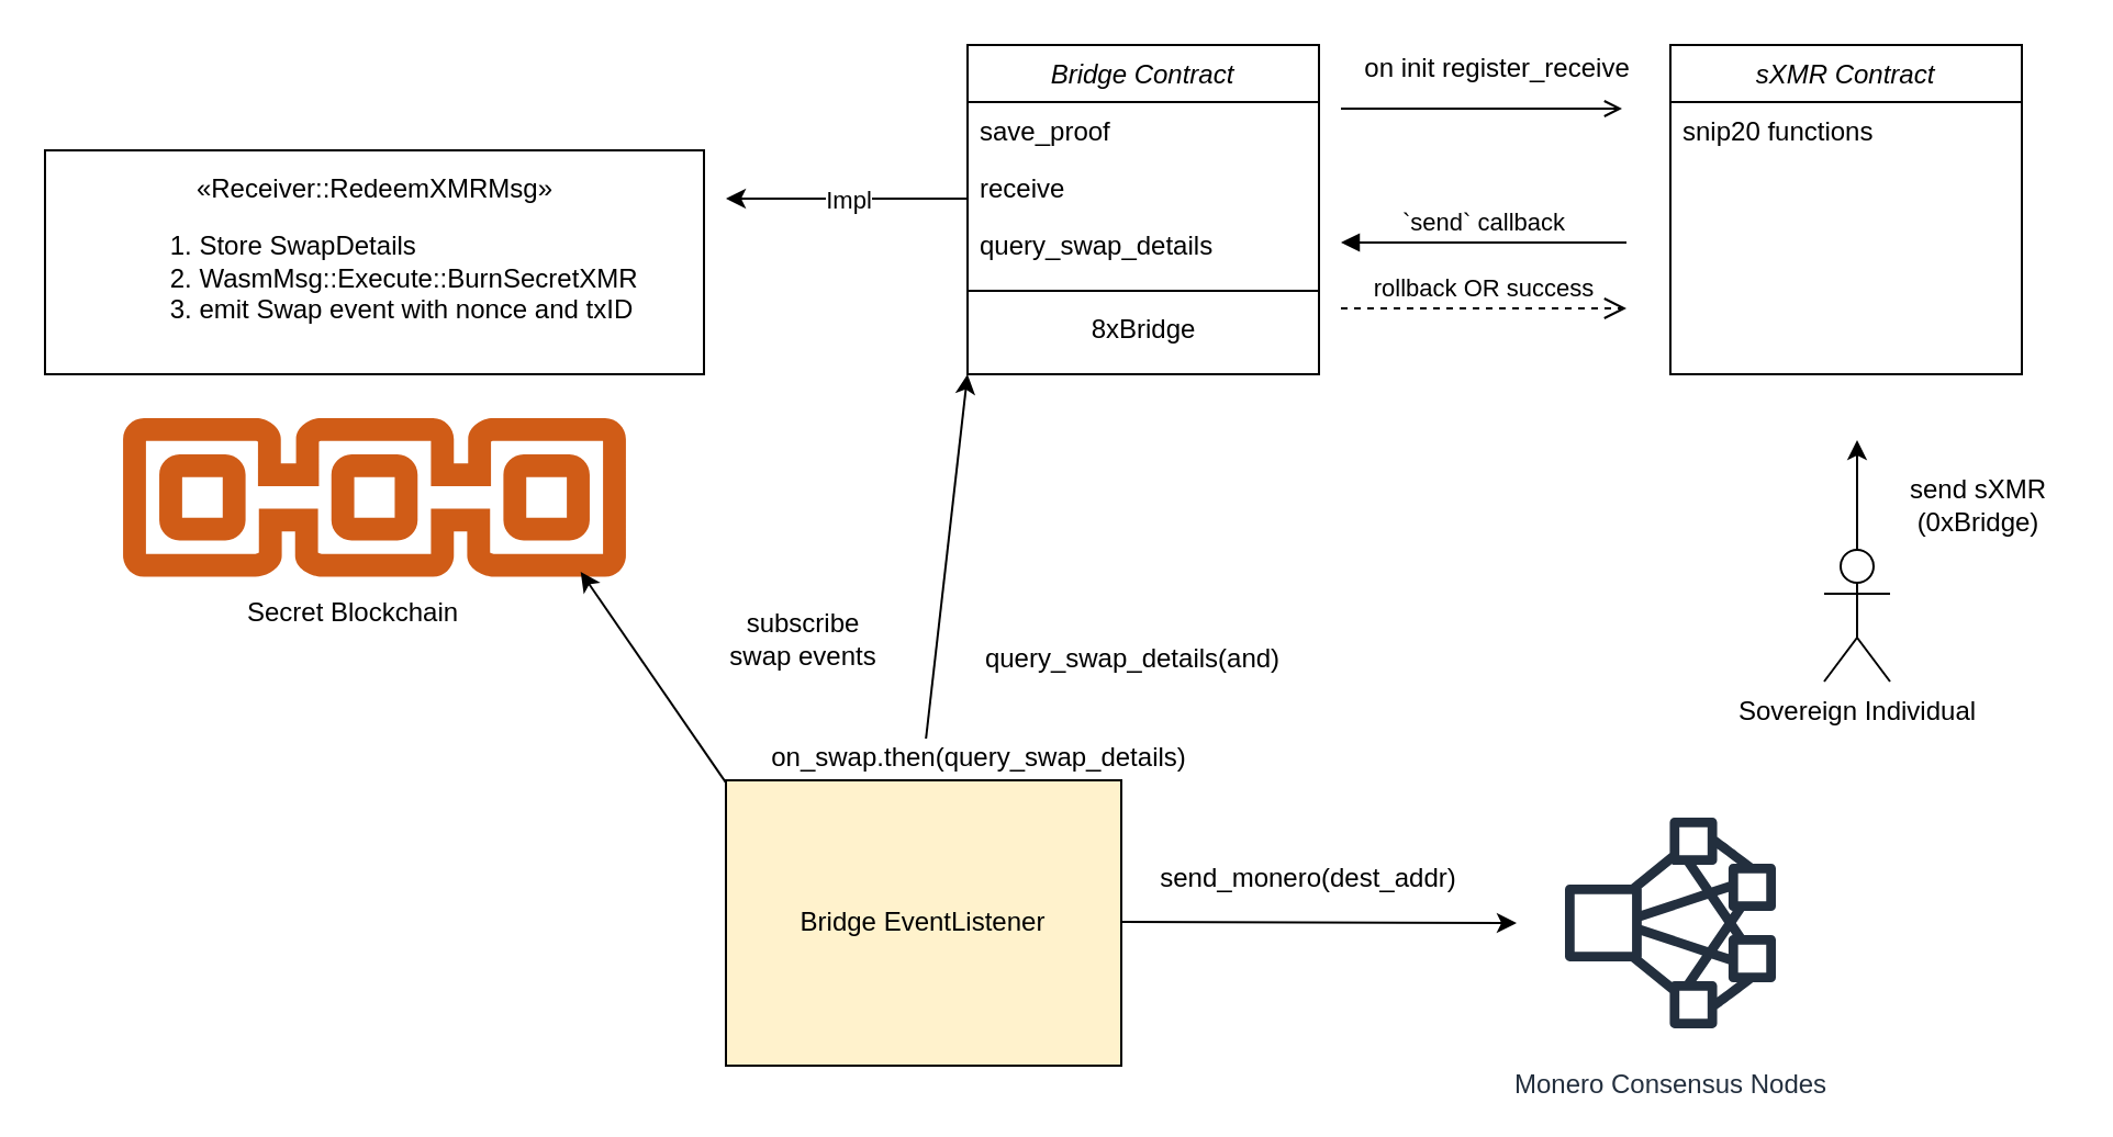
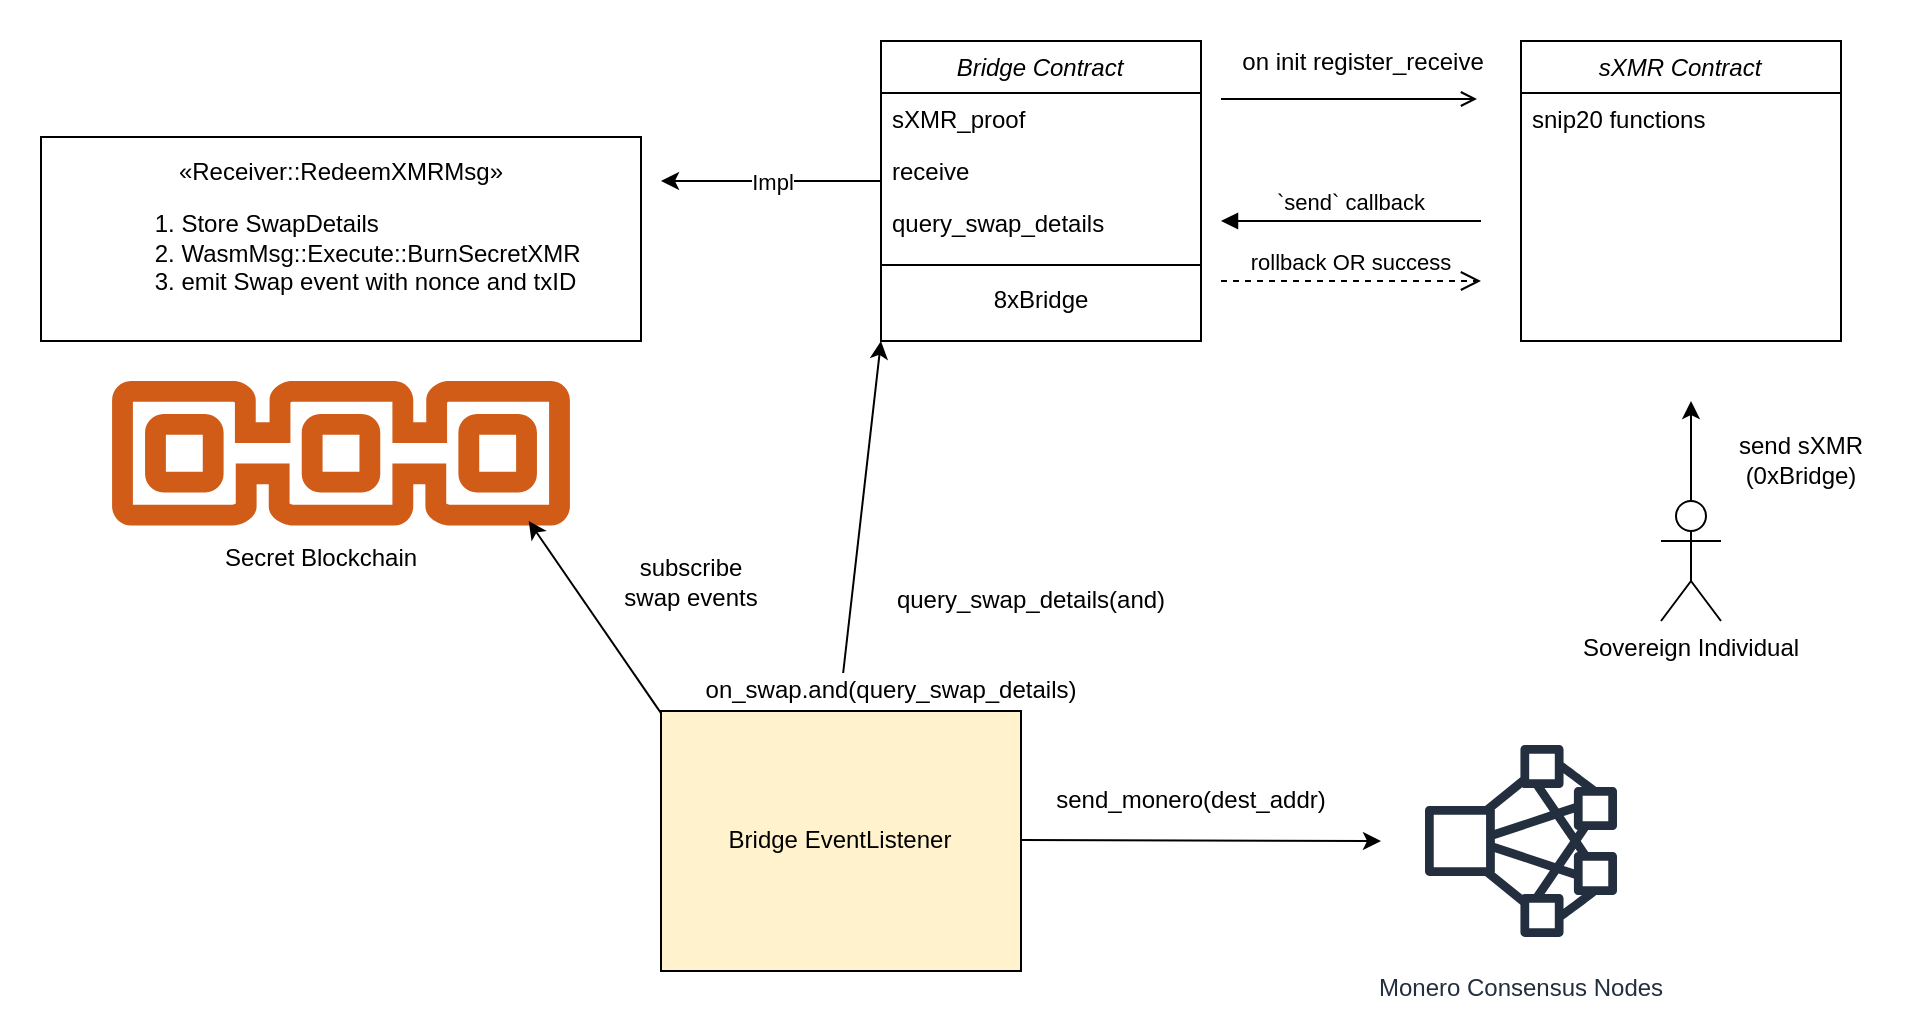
  <mxCell id="0" />
  <mxCell id="1" parent="0" />
  <mxCell id="2" value="Bridge Contract" style="swimlane;fontStyle=2;align=center;verticalAlign=top;childLayout=stackLayout;horizontal=1;startSize=26;horizontalStack=0;resizeParent=1;resizeLast=0;collapsible=1;marginBottom=0;rounded=0;shadow=0;strokeWidth=1;" parent="1" vertex="1"><mxGeometry x="440" y="20" width="160" height="150" as="geometry"><mxRectangle x="230" y="140" width="160" height="26" as="alternateBounds" /></mxGeometry></mxCell>
- <mxCell id="3" value="save_proof" style="text;align=left;verticalAlign=top;spacingLeft=4;spacingRight=4;overflow=hidden;rotatable=0;points=[[0,0.5],[1,0.5]];portConstraint=eastwest;" parent="2" vertex="1"><mxGeometry y="26" width="160" height="26" as="geometry" /></mxCell>
+ <mxCell id="3" value="sXMR_proof" style="text;align=left;verticalAlign=top;spacingLeft=4;spacingRight=4;overflow=hidden;rotatable=0;points=[[0,0.5],[1,0.5]];portConstraint=eastwest;" parent="2" vertex="1"><mxGeometry y="26" width="160" height="26" as="geometry" /></mxCell>
  <mxCell id="4" value="receive" style="text;align=left;verticalAlign=top;spacingLeft=4;spacingRight=4;overflow=hidden;rotatable=0;points=[[0,0.5],[1,0.5]];portConstraint=eastwest;rounded=0;shadow=0;html=0;" vertex="1" parent="2"><mxGeometry y="52" width="160" height="26" as="geometry" /></mxCell>
  <mxCell id="5" value="query_swap_details" style="text;align=left;verticalAlign=top;spacingLeft=4;spacingRight=4;overflow=hidden;rotatable=0;points=[[0,0.5],[1,0.5]];portConstraint=eastwest;rounded=0;shadow=0;html=0;" vertex="1" parent="2"><mxGeometry y="78" width="160" height="26" as="geometry" /></mxCell>
  <mxCell id="6" value="" style="line;html=1;strokeWidth=1;align=left;verticalAlign=middle;spacingTop=-1;spacingLeft=3;spacingRight=3;rotatable=0;labelPosition=right;points=[];portConstraint=eastwest;" parent="2" vertex="1"><mxGeometry y="104" width="160" height="16" as="geometry" /></mxCell>
  <mxCell id="7" value="8xBridge" style="text;html=1;align=center;verticalAlign=middle;resizable=0;points=[];autosize=1;" vertex="1" parent="2"><mxGeometry y="120" width="160" height="20" as="geometry" /></mxCell>
  <mxCell id="8" value="" style="endArrow=open;shadow=0;strokeWidth=1;rounded=0;endFill=1;edgeStyle=elbowEdgeStyle;elbow=vertical;" parent="1" edge="1"><mxGeometry x="0.5" y="41" relative="1" as="geometry"><mxPoint x="610" y="49" as="sourcePoint" /><mxPoint x="738" y="49" as="targetPoint" /><mxPoint x="-40" y="32" as="offset" /></mxGeometry></mxCell>
  <mxCell id="9" value="" style="resizable=0;align=left;verticalAlign=bottom;labelBackgroundColor=none;fontSize=12;" parent="8" connectable="0" vertex="1"><mxGeometry x="-1" relative="1" as="geometry"><mxPoint y="4" as="offset" /></mxGeometry></mxCell>
  <mxCell id="10" value="&lt;div&gt;on init register_receive&lt;/div&gt;" style="text;html=1;resizable=0;points=[];;align=center;verticalAlign=middle;labelBackgroundColor=none;rounded=0;shadow=0;strokeWidth=1;fontSize=12;" parent="8" vertex="1" connectable="0"><mxGeometry x="0.5" y="49" relative="1" as="geometry"><mxPoint x="-26" y="30" as="offset" /></mxGeometry></mxCell>
  <mxCell id="11" value="sXMR Contract" style="swimlane;fontStyle=2;align=center;verticalAlign=top;childLayout=stackLayout;horizontal=1;startSize=26;horizontalStack=0;resizeParent=1;resizeLast=0;collapsible=1;marginBottom=0;rounded=0;shadow=0;strokeWidth=1;" vertex="1" parent="1"><mxGeometry x="760" y="20" width="160" height="150" as="geometry"><mxRectangle x="230" y="140" width="160" height="26" as="alternateBounds" /></mxGeometry></mxCell>
  <mxCell id="12" value="snip20 functions" style="text;align=left;verticalAlign=top;spacingLeft=4;spacingRight=4;overflow=hidden;rotatable=0;points=[[0,0.5],[1,0.5]];portConstraint=eastwest;" vertex="1" parent="11"><mxGeometry y="26" width="160" height="26" as="geometry" /></mxCell>
  <mxCell id="13" value="" style="resizable=0;align=left;verticalAlign=bottom;labelBackgroundColor=none;fontSize=12;" connectable="0" vertex="1" parent="1"><mxGeometry x="900" y="93" as="geometry" /></mxCell>
  <mxCell id="14" value="Sovereign Individual" style="shape=umlActor;verticalLabelPosition=bottom;verticalAlign=top;html=1;outlineConnect=0;" vertex="1" parent="1"><mxGeometry x="830" y="250" width="30" height="60" as="geometry" /></mxCell>
  <mxCell id="15" value="" style="endArrow=classic;html=1;" edge="1" parent="1"><mxGeometry width="50" height="50" relative="1" as="geometry"><mxPoint x="845" y="250" as="sourcePoint" /><mxPoint x="845" y="200" as="targetPoint" /></mxGeometry></mxCell>
  <mxCell id="16" value="&lt;div&gt;send sXMR&lt;/div&gt;(0xBridge)" style="text;html=1;align=center;verticalAlign=middle;resizable=0;points=[];autosize=1;" vertex="1" parent="1"><mxGeometry x="860" y="215" width="80" height="30" as="geometry" /></mxCell>
  <mxCell id="17" value="`send` callback" style="html=1;verticalAlign=bottom;endArrow=block;" edge="1" parent="1"><mxGeometry relative="1" as="geometry"><mxPoint x="740" y="110" as="sourcePoint" /><mxPoint x="610" y="110" as="targetPoint" /></mxGeometry></mxCell>
  <mxCell id="18" value="rollback OR success" style="html=1;verticalAlign=bottom;endArrow=open;dashed=1;endSize=8;" edge="1" parent="1"><mxGeometry relative="1" as="geometry"><mxPoint x="740" y="140" as="targetPoint" /><mxPoint x="610" y="140" as="sourcePoint" /></mxGeometry></mxCell>
  <mxCell id="19" value="«Receiver::RedeemXMRMsg»&lt;br&gt;&lt;div align=&quot;left&quot;&gt;&lt;ol&gt;&lt;li&gt;Store SwapDetails&lt;br&gt;&lt;/li&gt;&lt;li&gt;WasmMsg&lt;span class=&quot;pl-k&quot;&gt;::&lt;/span&gt;Execute::BurnSecretXMR&lt;/li&gt;&lt;li&gt;emit Swap event with nonce and txID&lt;br&gt;&lt;/li&gt;&lt;/ol&gt;&lt;/div&gt;" style="html=1;" vertex="1" parent="1"><mxGeometry x="20" y="68" width="300" height="102" as="geometry" /></mxCell>
  <mxCell id="20" value="" style="endArrow=classic;html=1;" edge="1" parent="1"><mxGeometry relative="1" as="geometry"><mxPoint x="440" y="90" as="sourcePoint" /><mxPoint x="330" y="90" as="targetPoint" /></mxGeometry></mxCell>
  <mxCell id="21" value="&lt;div&gt;Impl&lt;/div&gt;" style="edgeLabel;resizable=0;html=1;align=center;verticalAlign=middle;rotation=0;" connectable="0" vertex="1" parent="20"><mxGeometry relative="1" as="geometry" /></mxCell>
  <mxCell id="22" value="Bridge EventListener" style="rounded=0;whiteSpace=wrap;html=1;fillColor=#fff2cc;" vertex="1" parent="1"><mxGeometry x="330" y="355" width="180" height="130" as="geometry" /></mxCell>
  <mxCell id="23" value="" style="outlineConnect=0;fontColor=#232F3E;gradientColor=none;fillColor=#D05C17;strokeColor=none;dashed=0;verticalLabelPosition=bottom;verticalAlign=top;align=center;html=1;fontSize=12;fontStyle=0;aspect=fixed;shape=mxgraph.aws4.blockchain_resource;" vertex="1" parent="1"><mxGeometry x="47.5" y="190" width="245" height="72.25" as="geometry" /></mxCell>
  <mxCell id="24" value="&lt;div&gt;Secret Blockchain&lt;/div&gt;&lt;div&gt;&lt;br&gt;&lt;/div&gt;" style="text;html=1;align=center;verticalAlign=middle;resizable=0;points=[];autosize=1;" vertex="1" parent="1"><mxGeometry x="95" y="271.03" width="130" height="30" as="geometry" /></mxCell>
- <mxCell id="25" value="&lt;div&gt;subscribe &lt;br&gt;&lt;/div&gt;&lt;div&gt;swap events&lt;/div&gt;" style="text;html=1;align=center;verticalAlign=middle;resizable=0;points=[];autosize=1;" vertex="1" parent="1"><mxGeometry x="320" y="276.03" width="90" height="30" as="geometry" /></mxCell>
+ <mxCell id="25" value="&lt;div&gt;subscribe &lt;br&gt;&lt;/div&gt;&lt;div&gt;swap events&lt;/div&gt;" style="text;html=1;align=center;verticalAlign=middle;resizable=0;points=[];autosize=1;" vertex="1" parent="1"><mxGeometry x="300" y="276.03" width="90" height="30" as="geometry" /></mxCell>
  <mxCell id="26" value="" style="endArrow=classic;html=1;entryX=0.91;entryY=0.969;entryDx=0;entryDy=0;entryPerimeter=0;" edge="1" parent="1" target="23"><mxGeometry width="50" height="50" relative="1" as="geometry"><mxPoint x="330" y="356.03" as="sourcePoint" /><mxPoint x="380" y="306.03" as="targetPoint" /></mxGeometry></mxCell>
  <mxCell id="27" value="" style="endArrow=classic;html=1;entryX=0;entryY=1;entryDx=0;entryDy=0;exitX=0.396;exitY=0.05;exitDx=0;exitDy=0;exitPerimeter=0;" edge="1" parent="1" source="28" target="2"><mxGeometry width="50" height="50" relative="1" as="geometry"><mxPoint x="420" y="355" as="sourcePoint" /><mxPoint x="470" y="305" as="targetPoint" /></mxGeometry></mxCell>
- <mxCell id="28" value="on_swap.then(query_swap_details)" style="text;html=1;align=center;verticalAlign=middle;resizable=0;points=[];autosize=1;" vertex="1" parent="1"><mxGeometry x="330" y="335" width="230" height="20" as="geometry" /></mxCell>
+ <mxCell id="28" value="on_swap.and(query_swap_details)" style="text;html=1;align=center;verticalAlign=middle;resizable=0;points=[];autosize=1;" vertex="1" parent="1"><mxGeometry x="330" y="335" width="230" height="20" as="geometry" /></mxCell>
  <mxCell id="29" value="query_swap_details(and)" style="text;html=1;align=center;verticalAlign=middle;resizable=0;points=[];autosize=1;" vertex="1" parent="1"><mxGeometry x="430" y="290" width="170" height="20" as="geometry" /></mxCell>
  <mxCell id="30" value="" style="endArrow=classic;html=1;" edge="1" parent="1"><mxGeometry width="50" height="50" relative="1" as="geometry"><mxPoint x="510" y="419.5" as="sourcePoint" /><mxPoint x="690" y="420" as="targetPoint" /></mxGeometry></mxCell>
  <mxCell id="31" value="&lt;div&gt;Monero Consensus Nodes&lt;/div&gt;&lt;div&gt;&lt;br&gt;&lt;/div&gt;" style="outlineConnect=0;fontColor=#232F3E;gradientColor=none;strokeColor=#232F3E;fillColor=#ffffff;dashed=0;verticalLabelPosition=bottom;verticalAlign=top;align=center;html=1;fontSize=12;fontStyle=0;aspect=fixed;shape=mxgraph.aws4.resourceIcon;resIcon=mxgraph.aws4.cluster;" vertex="1" parent="1"><mxGeometry x="700" y="360" width="120" height="120" as="geometry" /></mxCell>
  <mxCell id="32" value="send_monero(dest_addr)" style="text;html=1;align=center;verticalAlign=middle;resizable=0;points=[];autosize=1;" vertex="1" parent="1"><mxGeometry x="510" y="390" width="170" height="20" as="geometry" /></mxCell>
